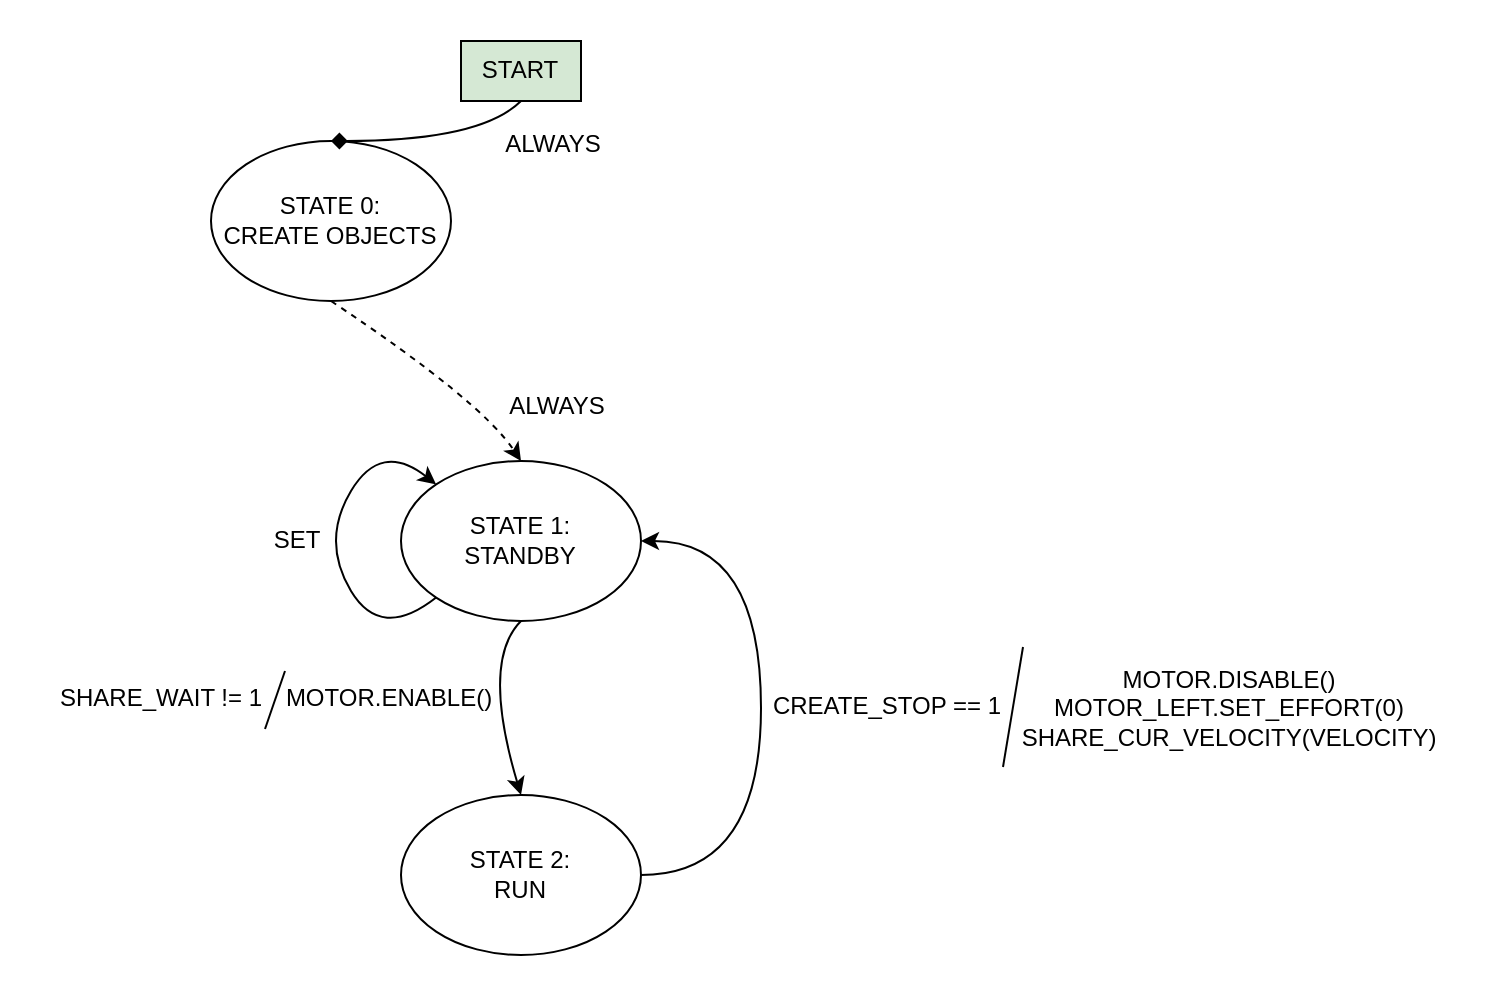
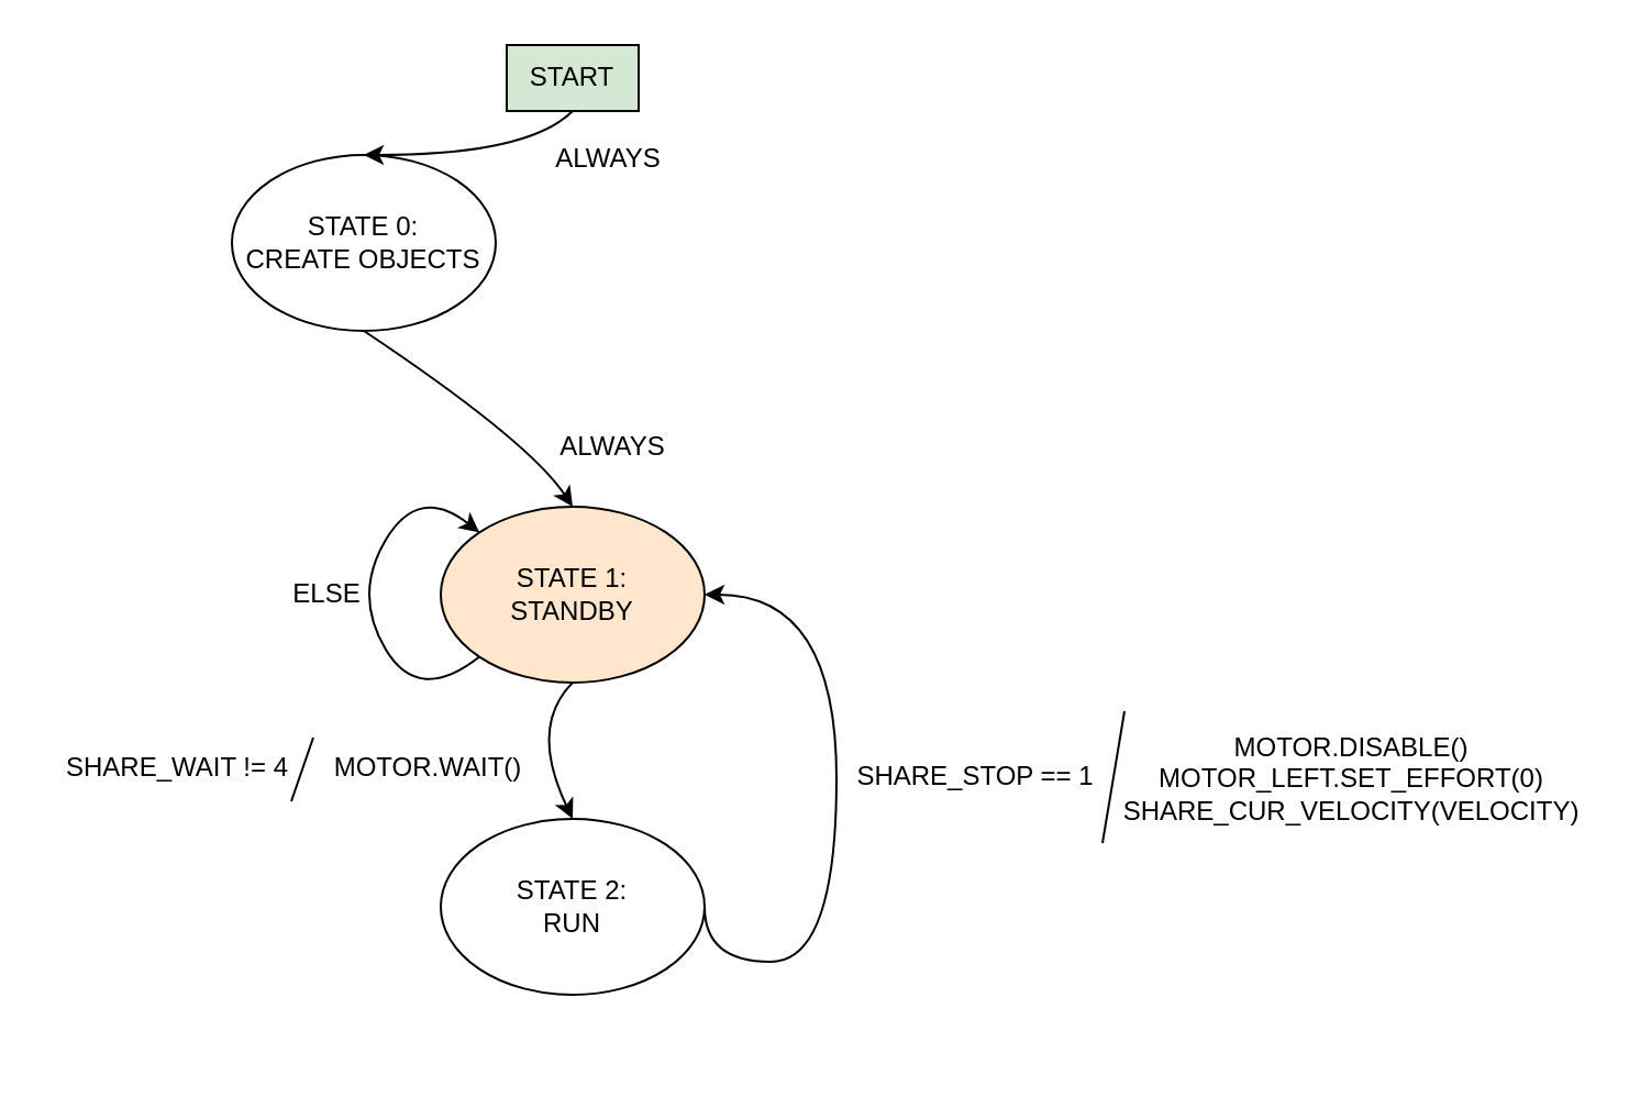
  <mxCell id="0" />
  <mxCell id="1" parent="0" />
  <mxCell id="2" value="&lt;div&gt;STATE 0:&lt;/div&gt;&lt;div&gt;CREATE OBJECTS&lt;br&gt;&lt;/div&gt;" style="ellipse;whiteSpace=wrap;html=1;" parent="1" vertex="1"><mxGeometry x="105" y="70" width="120" height="80" as="geometry" /></mxCell>
  <mxCell id="3" value="START" style="rounded=0;whiteSpace=wrap;html=1;fillColor=#d5e8d4;" parent="1" vertex="1"><mxGeometry x="230" y="20" width="60" height="30" as="geometry" /></mxCell>
- <mxCell id="4" value="&lt;div&gt;STATE 1:&lt;/div&gt;&lt;div&gt;STANDBY&lt;br&gt;&lt;/div&gt;" style="ellipse;whiteSpace=wrap;html=1;" parent="1" vertex="1"><mxGeometry x="200" y="230" width="120" height="80" as="geometry" /></mxCell>
+ <mxCell id="4" value="&lt;div&gt;STATE 1:&lt;/div&gt;&lt;div&gt;STANDBY&lt;br&gt;&lt;/div&gt;" style="ellipse;whiteSpace=wrap;html=1;fillColor=#ffe6cc;" parent="1" vertex="1"><mxGeometry x="200" y="230" width="120" height="80" as="geometry" /></mxCell>
  <mxCell id="5" style="edgeStyle=orthogonalEdgeStyle;rounded=0;orthogonalLoop=1;jettySize=auto;html=1;exitX=1;exitY=0.5;exitDx=0;exitDy=0;entryX=1;entryY=0.5;entryDx=0;entryDy=0;curved=1;" parent="1" source="6" target="4" edge="1"><mxGeometry relative="1" as="geometry"><Array as="points"><mxPoint x="380" y="437" /><mxPoint x="380" y="270" /></Array></mxGeometry></mxCell>
- <mxCell id="6" value="STATE 2: &lt;br&gt;RUN" style="ellipse;whiteSpace=wrap;html=1;" parent="1" vertex="1"><mxGeometry x="200" y="397" width="120" height="80" as="geometry" /></mxCell>
+ <mxCell id="6" value="STATE 2: &lt;br&gt;RUN" style="ellipse;whiteSpace=wrap;html=1;" parent="1" vertex="1"><mxGeometry x="200" y="372" width="120" height="80" as="geometry" /></mxCell>
  <mxCell id="7" value="ALWAYS" style="text;html=1;align=center;verticalAlign=middle;resizable=0;points=[];autosize=1;strokeColor=none;fillColor=none;" parent="1" vertex="1"><mxGeometry x="243" y="188" width="70" height="30" as="geometry" /></mxCell>
- <mxCell id="8" value="SHARE_WAIT != 1" style="text;html=1;align=center;verticalAlign=middle;resizable=0;points=[];autosize=1;strokeColor=none;fillColor=none;" parent="1" vertex="1"><mxGeometry x="20" y="334" width="120" height="30" as="geometry" /></mxCell>
- <mxCell id="9" value="" style="curved=1;endArrow=diamond;html=1;rounded=0;entryX=0.5;entryY=0;entryDx=0;entryDy=0;exitX=0.5;exitY=1;exitDx=0;exitDy=0;" parent="1" source="3" target="2" edge="1"><mxGeometry width="50" height="50" relative="1" as="geometry"><mxPoint x="190" y="120" as="sourcePoint" /><mxPoint x="240" y="70" as="targetPoint" /><Array as="points"><mxPoint x="240" y="70" /></Array></mxGeometry></mxCell>
- <mxCell id="10" value="" style="curved=1;endArrow=classic;html=1;rounded=0;entryX=0.5;entryY=0;entryDx=0;entryDy=0;exitX=0.5;exitY=1;exitDx=0;exitDy=0;dashed=1;" parent="1" source="2" target="4" edge="1"><mxGeometry width="50" height="50" relative="1" as="geometry"><mxPoint x="240" y="168" as="sourcePoint" /><mxPoint x="240" y="218" as="targetPoint" /><Array as="points"><mxPoint x="240" y="200" /></Array></mxGeometry></mxCell>
+ <mxCell id="8" value="SHARE_WAIT != 4" style="text;html=1;align=center;verticalAlign=middle;resizable=0;points=[];autosize=1;strokeColor=none;fillColor=none;" parent="1" vertex="1"><mxGeometry x="20" y="334" width="120" height="30" as="geometry" /></mxCell>
+ <mxCell id="9" value="" style="curved=1;endArrow=classic;html=1;rounded=0;entryX=0.5;entryY=0;entryDx=0;entryDy=0;exitX=0.5;exitY=1;exitDx=0;exitDy=0;" parent="1" source="3" target="2" edge="1"><mxGeometry width="50" height="50" relative="1" as="geometry"><mxPoint x="190" y="120" as="sourcePoint" /><mxPoint x="240" y="70" as="targetPoint" /><Array as="points"><mxPoint x="240" y="70" /></Array></mxGeometry></mxCell>
+ <mxCell id="10" value="" style="curved=1;endArrow=classic;html=1;rounded=0;entryX=0.5;entryY=0;entryDx=0;entryDy=0;exitX=0.5;exitY=1;exitDx=0;exitDy=0;" parent="1" source="2" target="4" edge="1"><mxGeometry width="50" height="50" relative="1" as="geometry"><mxPoint x="240" y="168" as="sourcePoint" /><mxPoint x="240" y="218" as="targetPoint" /><Array as="points"><mxPoint x="240" y="200" /></Array></mxGeometry></mxCell>
  <mxCell id="11" value="ALWAYS" style="text;html=1;align=center;verticalAlign=middle;resizable=0;points=[];autosize=1;strokeColor=none;fillColor=none;" parent="1" vertex="1"><mxGeometry x="241" y="57" width="70" height="30" as="geometry" /></mxCell>
  <mxCell id="12" value="" style="curved=1;endArrow=classic;html=1;rounded=0;entryX=0.5;entryY=0;entryDx=0;entryDy=0;exitX=0.5;exitY=1;exitDx=0;exitDy=0;" parent="1" source="4" target="6" edge="1"><mxGeometry width="50" height="50" relative="1" as="geometry"><mxPoint x="250" y="295" as="sourcePoint" /><mxPoint x="250" y="345" as="targetPoint" /><Array as="points"><mxPoint x="240" y="330" /></Array></mxGeometry></mxCell>
- <mxCell id="13" value="CREATE_STOP == 1" style="text;html=1;align=center;verticalAlign=middle;resizable=0;points=[];autosize=1;strokeColor=none;fillColor=none;" parent="1" vertex="1"><mxGeometry x="378" y="338" width="130" height="30" as="geometry" /></mxCell>
+ <mxCell id="13" value="SHARE_STOP == 1" style="text;html=1;align=center;verticalAlign=middle;resizable=0;points=[];autosize=1;strokeColor=none;fillColor=none;" parent="1" vertex="1"><mxGeometry x="378" y="338" width="130" height="30" as="geometry" /></mxCell>
  <mxCell id="14" value="" style="curved=1;endArrow=classic;html=1;rounded=0;exitX=0;exitY=1;exitDx=0;exitDy=0;entryX=0;entryY=0;entryDx=0;entryDy=0;" parent="1" source="4" target="4" edge="1"><mxGeometry width="50" height="50" relative="1" as="geometry"><mxPoint x="190" y="300" as="sourcePoint" /><mxPoint x="240" y="250" as="targetPoint" /><Array as="points"><mxPoint x="190" y="320" /><mxPoint x="160" y="270" /><mxPoint x="190" y="220" /></Array></mxGeometry></mxCell>
- <mxCell id="15" value="SET" style="text;html=1;align=center;verticalAlign=middle;resizable=0;points=[];autosize=1;strokeColor=none;fillColor=none;" parent="1" vertex="1"><mxGeometry x="123" y="255" width="50" height="30" as="geometry" /></mxCell>
+ <mxCell id="15" value="ELSE" style="text;html=1;align=center;verticalAlign=middle;resizable=0;points=[];autosize=1;strokeColor=none;fillColor=none;" parent="1" vertex="1"><mxGeometry x="123" y="255" width="50" height="30" as="geometry" /></mxCell>
  <mxCell id="16" value="MOTOR.DISABLE()&lt;br&gt;&lt;div&gt;MOTOR_LEFT.SET_EFFORT(0)&lt;br&gt;&lt;/div&gt;&lt;div&gt;&lt;div&gt;SHARE_CUR_VELOCITY(VELOCITY)&lt;br&gt;&lt;/div&gt;&lt;/div&gt;" style="text;html=1;align=center;verticalAlign=middle;resizable=0;points=[];autosize=1;strokeColor=none;fillColor=none;" parent="1" vertex="1"><mxGeometry x="499" y="324" width="230" height="60" as="geometry" /></mxCell>
  <mxCell id="17" value="" style="endArrow=none;html=1;rounded=0;" parent="1" edge="1"><mxGeometry width="50" height="50" relative="1" as="geometry"><mxPoint x="501" y="383" as="sourcePoint" /><mxPoint x="511" y="323" as="targetPoint" /></mxGeometry></mxCell>
- <mxCell id="18" value="&lt;div&gt;MOTOR.ENABLE()&lt;/div&gt;" style="text;html=1;align=center;verticalAlign=middle;resizable=0;points=[];autosize=1;strokeColor=none;fillColor=none;" parent="1" vertex="1"><mxGeometry x="129" y="334" width="130" height="30" as="geometry" /></mxCell>
+ <mxCell id="18" value="&lt;div&gt;MOTOR.WAIT()&lt;/div&gt;" style="text;html=1;align=center;verticalAlign=middle;resizable=0;points=[];autosize=1;strokeColor=none;fillColor=none;" parent="1" vertex="1"><mxGeometry x="129" y="334" width="130" height="30" as="geometry" /></mxCell>
  <mxCell id="19" value="" style="endArrow=none;html=1;rounded=0;" parent="1" edge="1"><mxGeometry width="50" height="50" relative="1" as="geometry"><mxPoint x="132" y="364" as="sourcePoint" /><mxPoint x="142" y="335" as="targetPoint" /></mxGeometry></mxCell>
